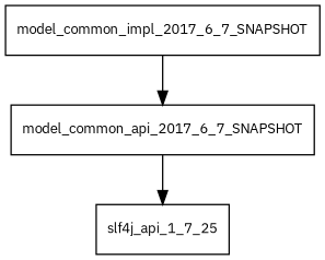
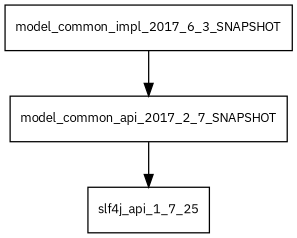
  digraph {
    fontname="IBM Plex Sans"
    node [fontname="IBM Plex Sans" fontsize=10.0 shape=box]
    edge [fontname="IBM Plex Sans"]
-   model_common_impl_2017_6_7_SNAPSHOT
-   model_common_api_2017_6_7_SNAPSHOT
+   model_common_impl_2017_6_7_SNAPSHOT [label=model_common_impl_2017_6_3_SNAPSHOT]
+   model_common_api_2017_6_7_SNAPSHOT [label=model_common_api_2017_2_7_SNAPSHOT]
    slf4j_api_1_7_25
    model_common_impl_2017_6_7_SNAPSHOT -> model_common_api_2017_6_7_SNAPSHOT
    model_common_api_2017_6_7_SNAPSHOT -> slf4j_api_1_7_25
  }
